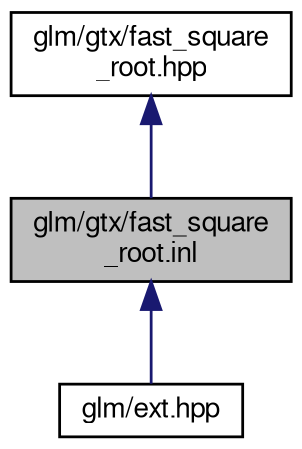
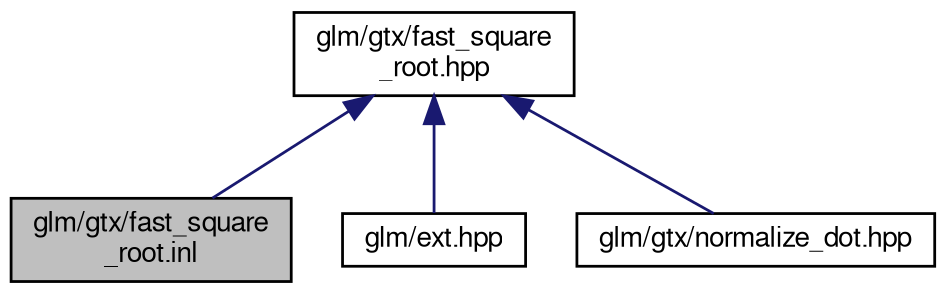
  digraph {
    node [color=black fillcolor=white fontname=FreeSans fontsize=10 shape=record style=filled]
    edge [color=midnightblue dir=back fontname=FreeSans fontsize=10 labelfontname=FreeSans labelfontsize=10 style=solid]
    n1 [fillcolor=grey75 fontcolor=black height=0.2 label="glm/gtx/fast_square\l_root.inl" width=0.4]
    n2 [height=0.2 label="glm/gtx/fast_square\l_root.hpp" width=0.4]
    n3 [height=0.2 label="glm/ext.hpp" width=0.4]
+   n4 [height=0.2 label="glm/gtx/normalize_dot.hpp" width=0.4]
    n2 -> n1
-   n1 -> n3
+   n2 -> n3
+   n2 -> n4
  }
